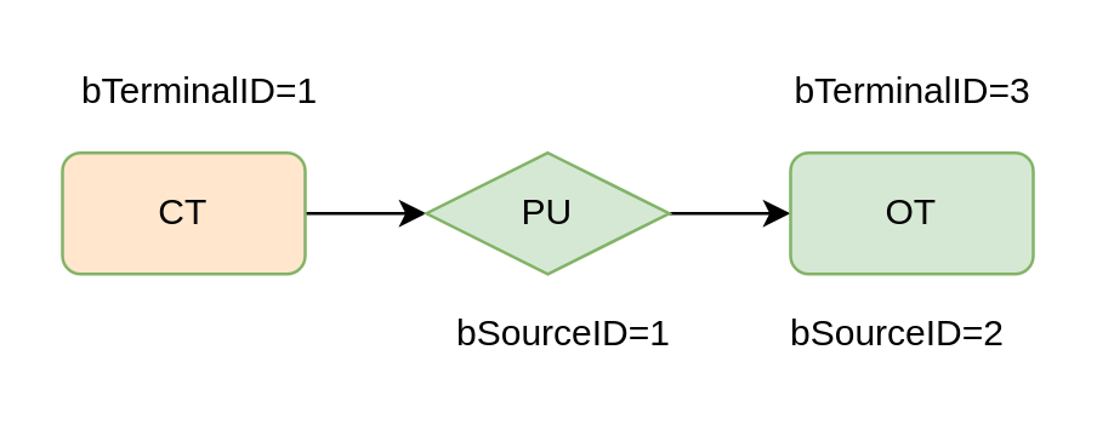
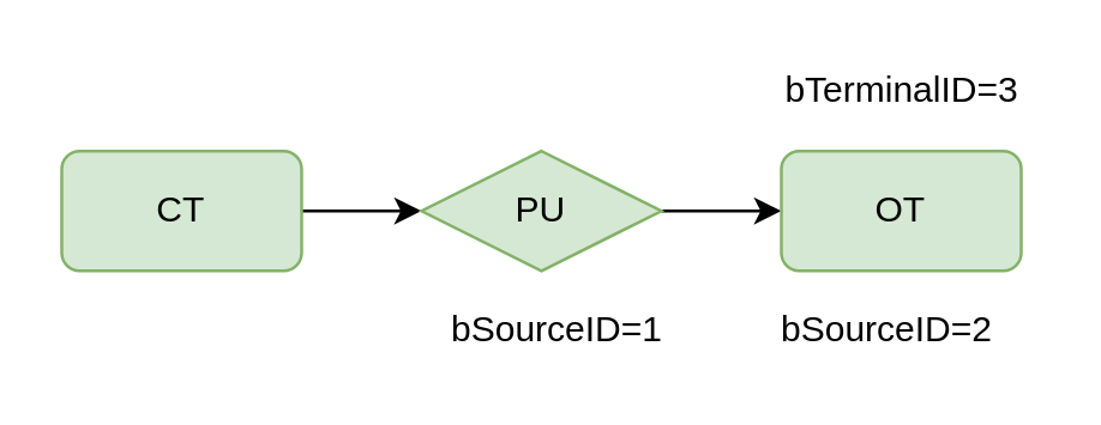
  <mxCell id="0" />
  <mxCell id="1" parent="0" />
  <mxCell id="2" style="edgeStyle=orthogonalEdgeStyle;rounded=0;orthogonalLoop=1;jettySize=auto;html=1;exitX=1;exitY=0.5;exitDx=0;exitDy=0;entryX=0;entryY=0.5;entryDx=0;entryDy=0;" edge="1" parent="1" source="3" target="5"><mxGeometry relative="1" as="geometry" /></mxCell>
- <mxCell id="3" value="CT" style="rounded=1;whiteSpace=wrap;html=1;fillColor=#ffe6cc;strokeColor=#82b366;" vertex="1" parent="1"><mxGeometry x="20" y="50" width="80" height="40" as="geometry" /></mxCell>
+ <mxCell id="3" value="CT" style="rounded=1;whiteSpace=wrap;html=1;fillColor=#d5e8d4;strokeColor=#82b366;" vertex="1" parent="1"><mxGeometry x="20" y="50" width="80" height="40" as="geometry" /></mxCell>
  <mxCell id="4" style="edgeStyle=orthogonalEdgeStyle;rounded=0;orthogonalLoop=1;jettySize=auto;html=1;exitX=1;exitY=0.5;exitDx=0;exitDy=0;entryX=0;entryY=0.5;entryDx=0;entryDy=0;" edge="1" parent="1" source="5" target="6"><mxGeometry relative="1" as="geometry" /></mxCell>
  <mxCell id="5" value="PU" style="rhombus;whiteSpace=wrap;html=1;fillColor=#d5e8d4;strokeColor=#82b366;" vertex="1" parent="1"><mxGeometry x="140" y="50" width="80" height="40" as="geometry" /></mxCell>
  <mxCell id="6" value="OT" style="rounded=1;whiteSpace=wrap;html=1;fillColor=#d5e8d4;strokeColor=#82b366;" vertex="1" parent="1"><mxGeometry x="260" y="50" width="80" height="40" as="geometry" /></mxCell>
- <mxCell id="7" value="bTerminalID=1" style="text;html=1;align=center;verticalAlign=middle;resizable=0;points=[];autosize=1;strokeColor=none;" vertex="1" parent="1"><mxGeometry x="20" y="20" width="90" height="20" as="geometry" /></mxCell>
  <mxCell id="8" value="bSourceID=1" style="text;html=1;align=center;verticalAlign=middle;resizable=0;points=[];autosize=1;strokeColor=none;" vertex="1" parent="1"><mxGeometry x="140" y="100" width="90" height="20" as="geometry" /></mxCell>
  <mxCell id="9" value="bTerminalID=3" style="text;html=1;align=center;verticalAlign=middle;resizable=0;points=[];autosize=1;strokeColor=none;" vertex="1" parent="1"><mxGeometry x="255" y="20" width="90" height="20" as="geometry" /></mxCell>
  <mxCell id="10" value="bSourceID=2" style="text;html=1;align=center;verticalAlign=middle;resizable=0;points=[];autosize=1;strokeColor=none;" vertex="1" parent="1"><mxGeometry x="250" y="100" width="90" height="20" as="geometry" /></mxCell>
